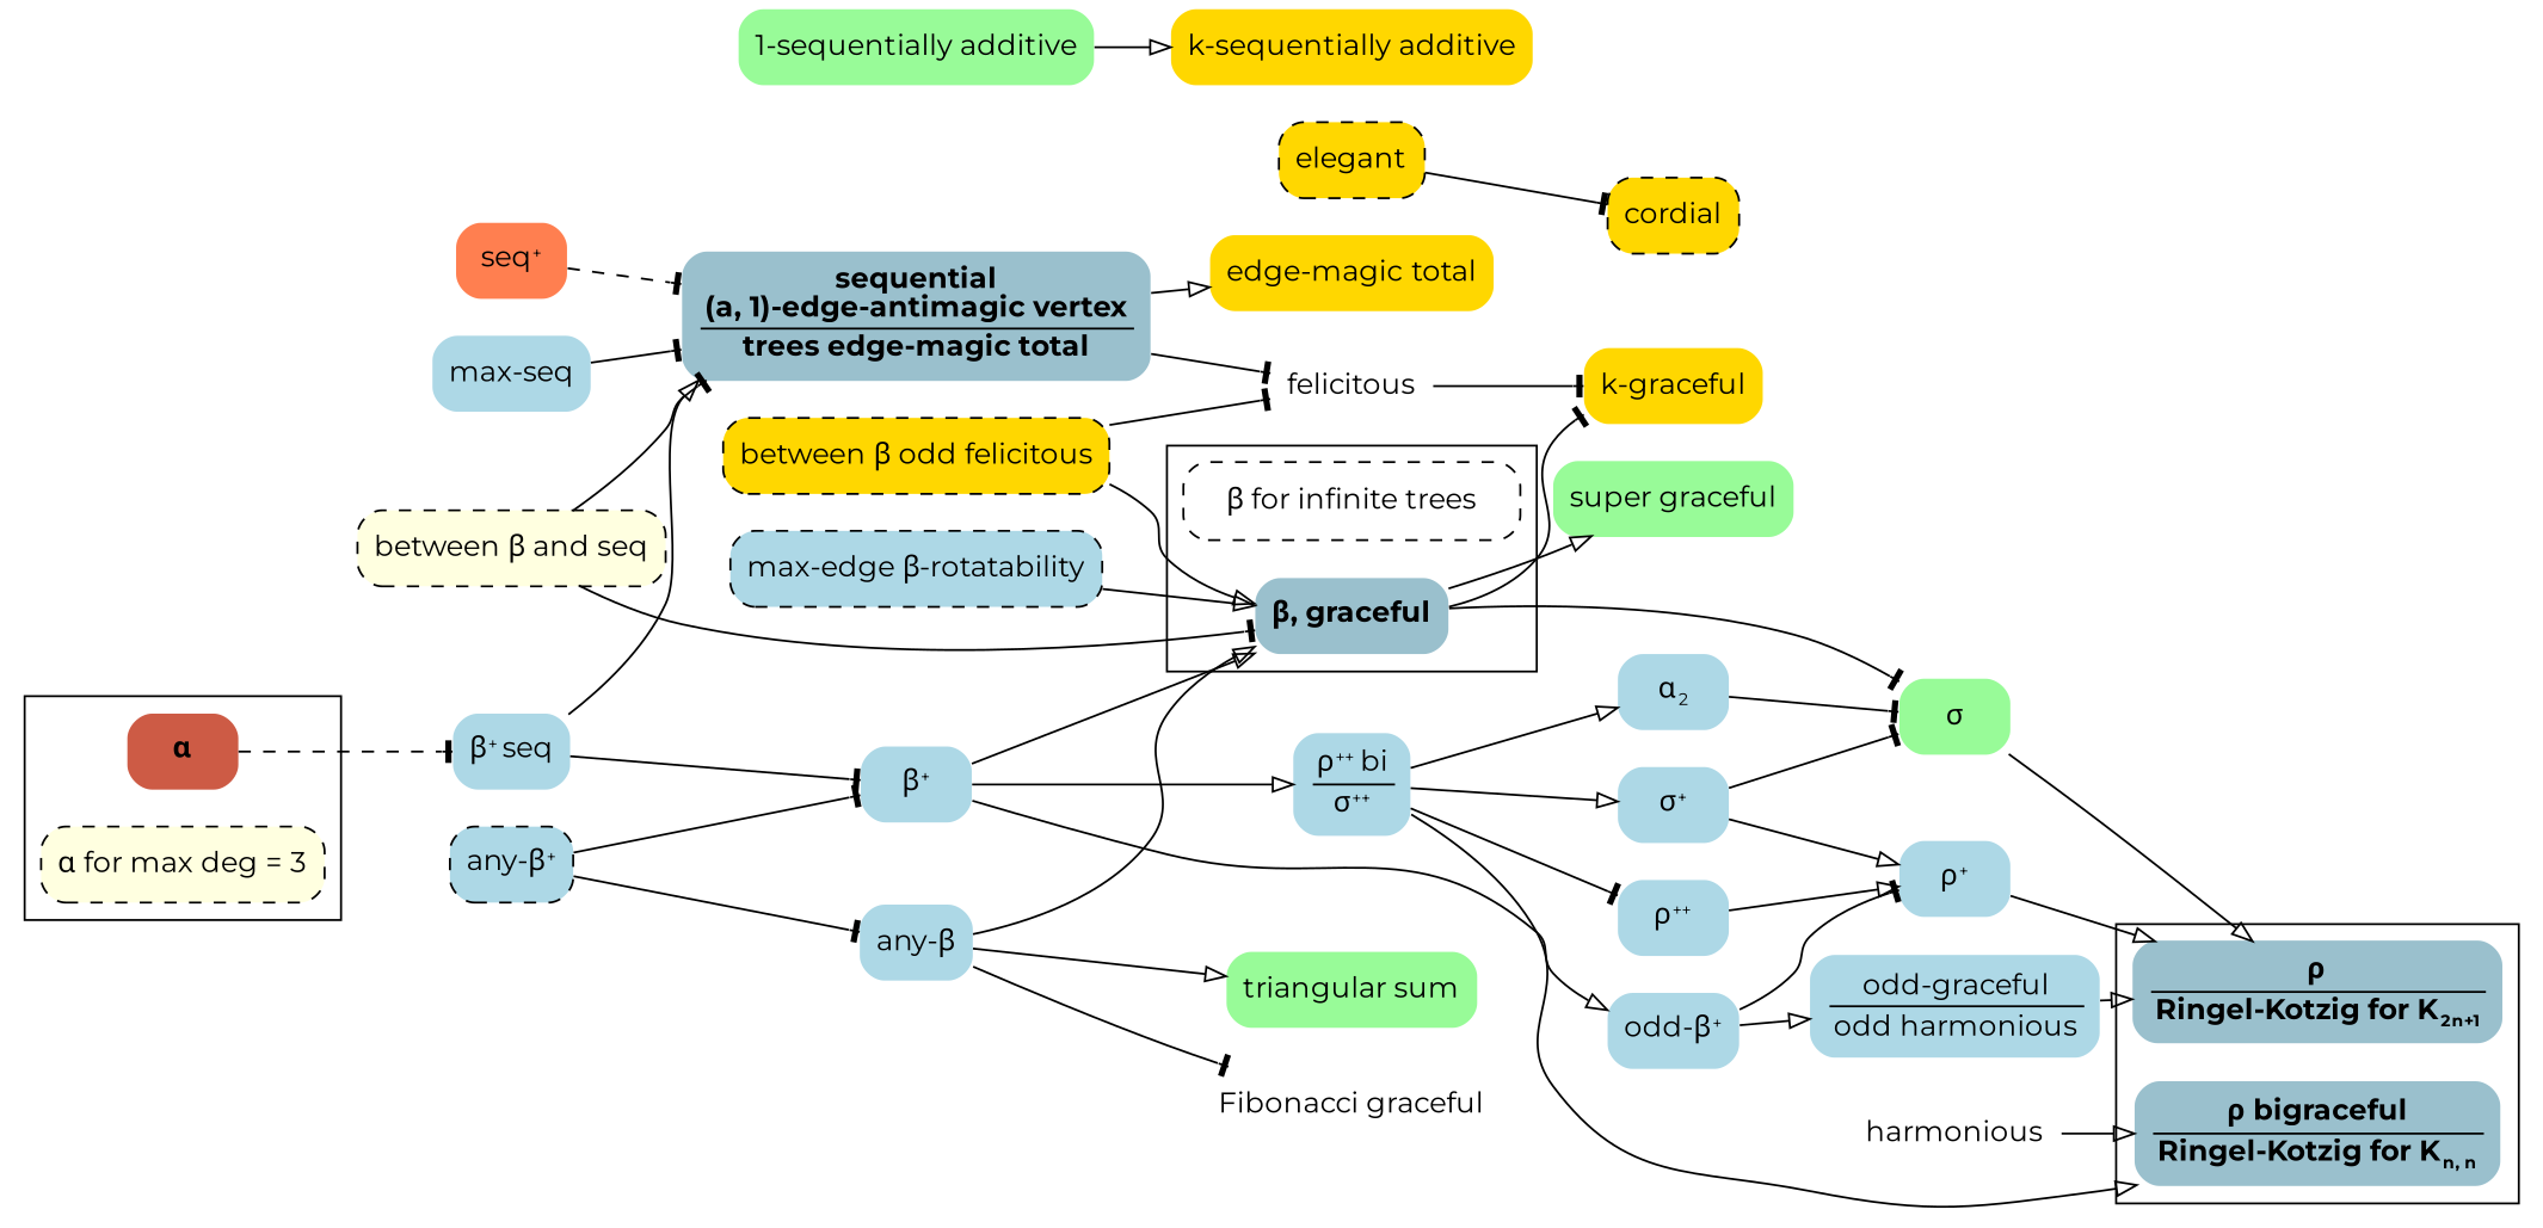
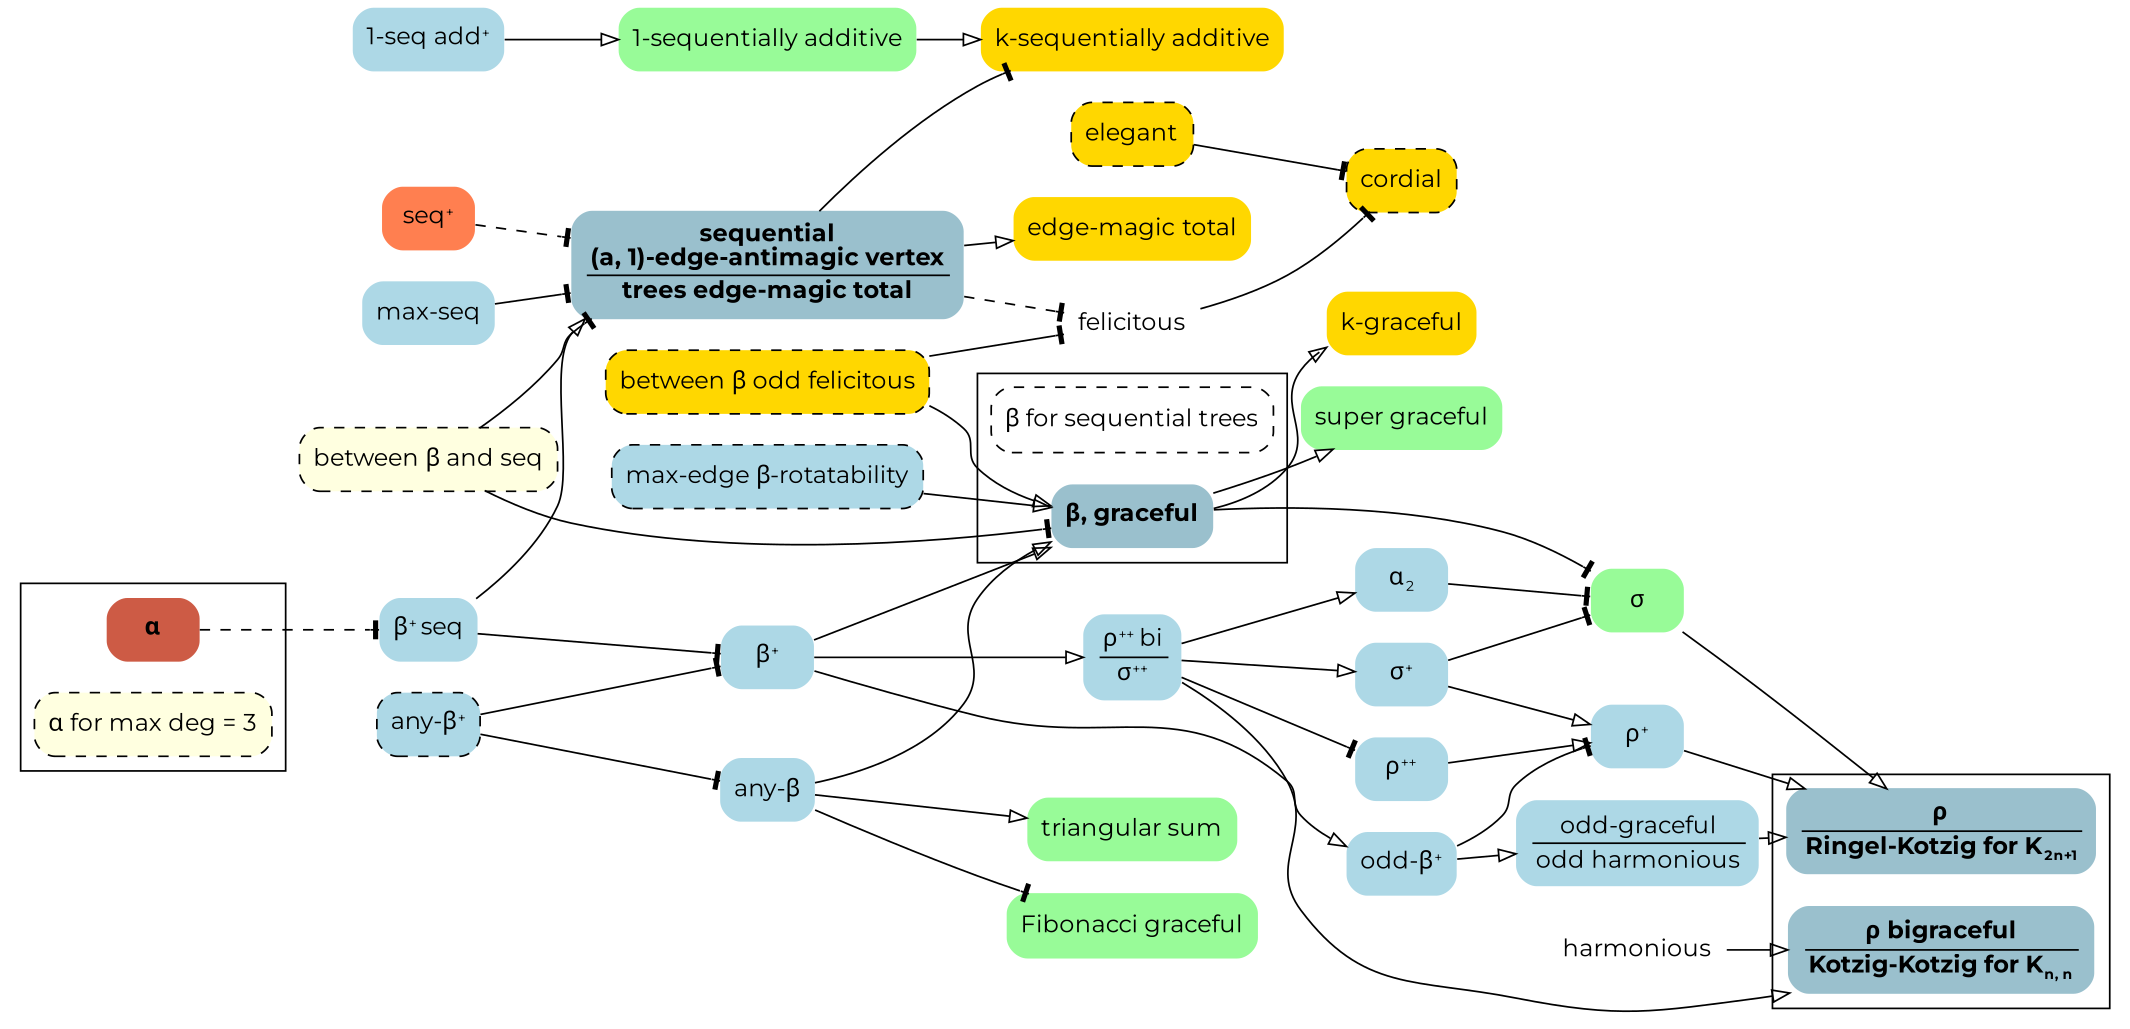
  digraph {
    compound=true
    fontname=Montserrat
    rankdir=LR
    ranksep=0.1
    node [color=black fillcolor=lightblue fontname=Montserrat penwidth=0 shape=Mrecord style=filled]
    edge [arrowhead=onormal fontname=Montserrat]
    n1 [fillcolor=lightblue3 label=<<B><TABLE BORDER="0" CELLBORDER="0" CELLSPACING="1">             <TR><TD>sequential<BR/>(a, 1)-edge-antimagic vertex</TD></TR><HR/>             <TR><TD>trees edge-magic total</TD></TR>             </TABLE></B>>]
    n2 [color=coral3 fillcolor=coral3 label=<<B>α</B>>]
    n3 [label=<β<SUP><FONT POINT-SIZE="10">+ </FONT></SUP>seq>]
    n4 [color=coral fillcolor=coral label=<seq<SUP><FONT POINT-SIZE="10">+</FONT></SUP>>]
    cordial [fillcolor=gold penwidth=1 style="dashed,filled"]
-   n6 [fillcolor=white label="β for infinite trees" penwidth=1 style="dashed,filled"]
+   n6 [fillcolor=white label="β for sequential trees" penwidth=1 style="dashed,filled"]
    n7 [fillcolor=lightblue3 label=<<B>β, graceful</B>>]
    n8 [fillcolor=lightblue3 label=<<B><TABLE BORDER="0" CELLBORDER="0" CELLSPACING="1">             <TR><TD>ρ</TD></TR><HR/>             <TR><TD>Ringel-Kotzig for K<SUB><FONT POINT-SIZE="10">2n+1</FONT></SUB></TD></TR>             </TABLE></B>>]
-   n9 [fillcolor=lightblue3 label=<<B><TABLE BORDER="0" CELLBORDER="0" CELLSPACING="1">             <TR><TD>ρ bigraceful</TD></TR><HR/>             <TR><TD>Ringel-Kotzig for K<SUB><FONT POINT-SIZE="10">n, n</FONT></SUB></TD></TR>             </TABLE></B>>]
+   n9 [fillcolor=lightblue3 label=<<B><TABLE BORDER="0" CELLBORDER="0" CELLSPACING="1">             <TR><TD>ρ bigraceful</TD></TR><HR/>             <TR><TD>Kotzig-Kotzig for K<SUB><FONT POINT-SIZE="10">n, n</FONT></SUB></TD></TR>             </TABLE></B>>]
    n10 [fillcolor=lightyellow label="α for max deg = 3" penwidth=1 style="dashed,filled"]
    n11 [label="max-edge β-rotatability" penwidth=1 style="dashed,filled"]
    n12 [label=<any-β<SUP><FONT POINT-SIZE="10">+</FONT></SUP>> penwidth=1 style="dashed,filled"]
    elegant [fillcolor=gold penwidth=1 style="dashed,filled"]
    n14 [fillcolor=lightyellow label="between β and seq" penwidth=1 style="dashed,filled"]
    n15 [fillcolor=gold label="between β odd felicitous" penwidth=1 style="dashed,filled"]
    n16 [fillcolor=gold label="edge-magic total"]
    n17 [fillcolor=gold label="k-sequentially additive"]
    felicitous [fillcolor=white]
    n19 [label=<β<SUP><FONT POINT-SIZE="10">+</FONT></SUP>>]
    n20 [fillcolor=palegreen label="σ"]
    n21 [fillcolor=palegreen label="super graceful"]
    n22 [fillcolor=gold label="k-graceful"]
    n23 [label=<any-β>]
    n24 [label=<<TABLE BORDER="0" CELLBORDER="0" CELLSPACING="1">         <TR><TD>ρ<SUP><FONT POINT-SIZE="10">++ </FONT></SUP>bi</TD></TR><HR/>         <TR><TD>σ<SUP><FONT POINT-SIZE="10">++</FONT></SUP></TD></TR>         </TABLE>>]
    n25 [label=<odd-β<SUP><FONT POINT-SIZE="10">+</FONT></SUP>>]
    n26 [fillcolor=palegreen label="triangular sum"]
-   n27 [fillcolor=white label="Fibonacci graceful"]
+   n27 [fillcolor=palegreen label="Fibonacci graceful"]
    n28 [label=<ρ<SUP><FONT POINT-SIZE="10">++</FONT></SUP>>]
    n29 [label=<σ<SUP><FONT POINT-SIZE="10">+</FONT></SUP>>]
    n30 [label=<α<SUB><FONT POINT-SIZE="10">2</FONT></SUB>>]
    n31 [label=<ρ<SUP><FONT POINT-SIZE="10">+</FONT></SUP>>]
    n32 [label=<<TABLE BORDER="0" CELLBORDER="0" CELLSPACING="1">         <TR><TD>odd-graceful</TD></TR><HR/>         <TR><TD>odd harmonious</TD></TR>         </TABLE>>]
    n33 [fillcolor=white label=harmonious]
    n34 [label="max-seq"]
    n35 [fillcolor=palegreen label="1-sequentially additive"]
+   n36 [label=<1-seq add<SUP><FONT POINT-SIZE="10">+</FONT></SUP>>]
    subgraph sub_1 {
      n1
      n2
      n3
      n4
    }
    subgraph sub_2 {
      cordial
      n6
    }
    subgraph sub_3 {
      n1
      n7
      n8
      n9
    }
    subgraph sub_4 {
      n2
      n4
    }
    subgraph sub_5 {
      n10
      n11
      n12
      elegant
      n14
      n15
    }
    subgraph cluster_6 {
      n2
      n10
    }
    subgraph cluster_7 {
      n6
      n7
    }
    subgraph cluster_8 {
      n8
      n9
    }
    n1 -> n16
-   n1 -> felicitous [arrowhead=tee]
+   n1 -> n17 [arrowhead=tee]
+   n1 -> felicitous [arrowhead=tee style=dashed]
    n2 -> n3 [arrowhead=tee style=dashed]
    n3 -> n1
    n3 -> n19 [arrowhead=tee]
    n4 -> n1 [arrowhead=tee style=dashed]
    n7 -> n20 [arrowhead=tee]
    n7 -> n21
-   n7 -> n22 [arrowhead=tee]
+   n7 -> n22
    n11 -> n7
    n12 -> n19 [arrowhead=tee]
    n12 -> n23 [arrowhead=tee]
    elegant -> cordial [arrowhead=tee]
    n14 -> n1 [arrowhead=tee]
    n14 -> n7 [arrowhead=tee]
    n15 -> n7
    n15 -> felicitous [arrowhead=tee]
-   felicitous -> n22 [arrowhead=tee]
+   felicitous -> cordial [arrowhead=tee]
    n19 -> n7
    n19 -> n24
    n19 -> n25
    n20 -> n8
    n23 -> n7
    n23 -> n26
    n23 -> n27 [arrowhead=tee]
    n24 -> n9
    n24 -> n28 [arrowhead=tee]
    n24 -> n29
    n24 -> n30
    n25 -> n31 [arrowhead=tee]
    n25 -> n32
    n28 -> n31
    n29 -> n20 [arrowhead=tee]
    n29 -> n31
    n30 -> n20 [arrowhead=tee]
    n31 -> n8
    n32 -> n8
    n33 -> n9
    n34 -> n1 [arrowhead=tee]
    n35 -> n17
+   n36 -> n35
  }
